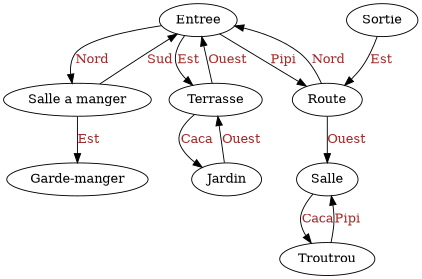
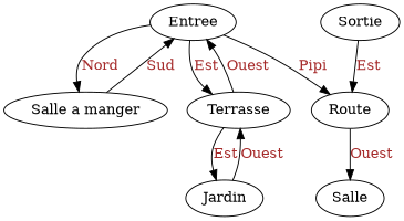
  digraph {
    edge [fontcolor=brown]
    Entree
    "Salle a manger"
    Terrasse
    Route
-   "Garde-manger"
    Jardin
    n7 [label=Salle]
    Sortie
-   Troutrou
    Entree -> "Salle a manger" [label=Nord]
    Entree -> Terrasse [label=Est]
    Entree -> Route [label=Pipi]
    "Salle a manger" -> Entree [label=Sud]
-   "Salle a manger" -> "Garde-manger" [label=Est]
    Terrasse -> Entree [label=Ouest]
-   Terrasse -> Jardin [label=Caca]
-   Route -> Entree [label=Nord]
+   Terrasse -> Jardin [label=Est]
    Route -> n7 [label=Ouest]
    Jardin -> Terrasse [label=Ouest]
-   n7 -> Troutrou [label=Caca]
    Sortie -> Route [label=Est]
-   Troutrou -> n7 [label=Pipi]
  }
